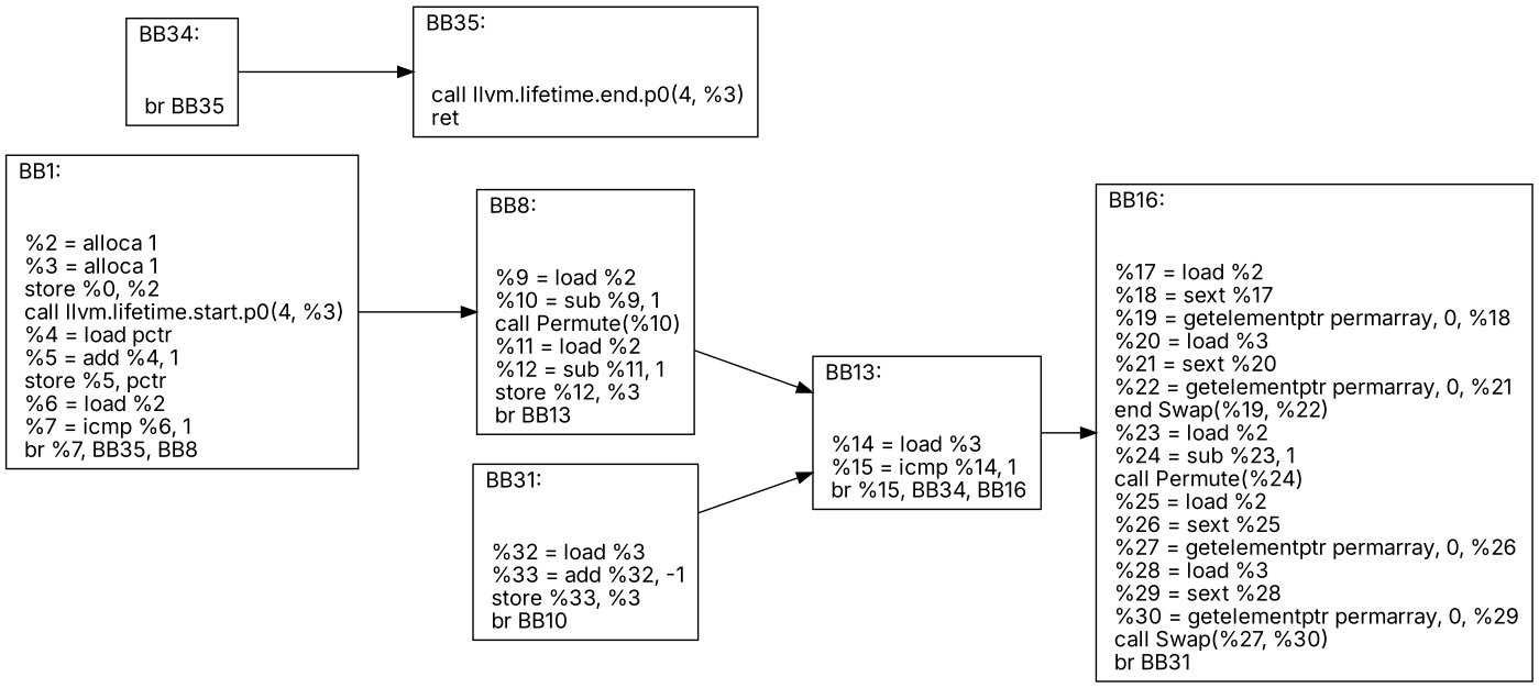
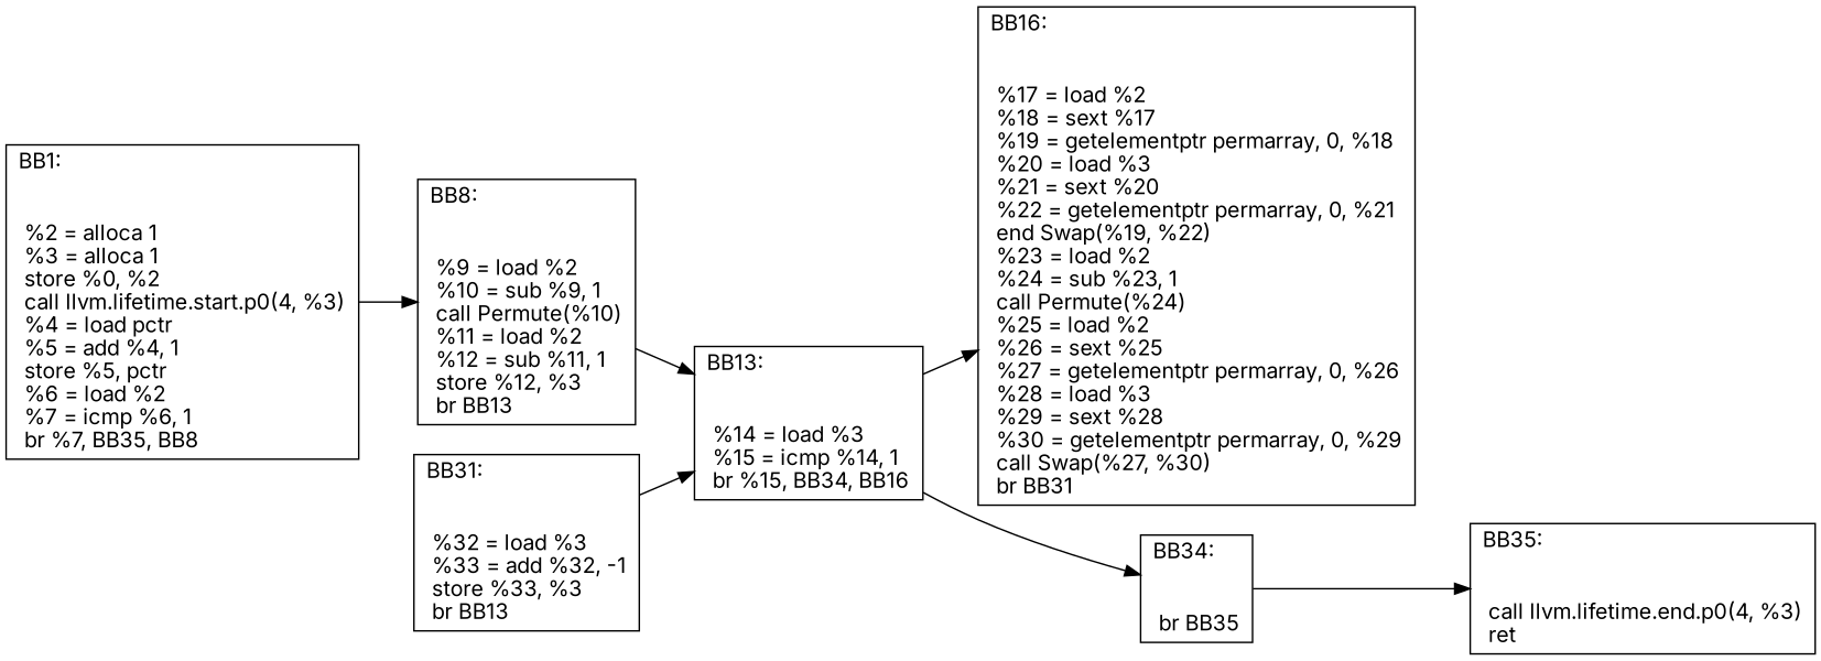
  digraph {
    fontname=Inter
    rankdir=LR
    node [fontname=Inter shape=record]
    edge [fontname=Inter]
    n1 [label="{BB1:\l\l\n	 %2 = alloca  1\l	 %3 = alloca  1\l	 store  %0,  %2\l	 call llvm.lifetime.start.p0(4, %3)\l	 %4 = load  pctr\l	 %5 = add  %4,  1\l	 store  %5,  pctr\l	 %6 = load  %2\l	 %7 = icmp  %6,  1\l	 br %7, BB35, BB8\l	}"]
    n2 [label="{BB8:\l\l\n	 %9 = load  %2\l	 %10 = sub  %9,  1\l	 call Permute(%10)\l	 %11 = load  %2\l	 %12 = sub  %11,  1\l	 store  %12,  %3\l	 br BB13\l	}"]
    n3 [label="{BB13:\l\l\n	 %14 = load  %3\l	 %15 = icmp  %14,  1\l	 br %15, BB34, BB16\l	}"]
    n4 [label="{BB35:\l\l\n	 call llvm.lifetime.end.p0(4, %3)\l	 ret \l	}"]
    n5 [label="{BB16:\l\l\n	 %17 = load  %2\l	 %18 = sext  %17\l	 %19 = getelementptr  permarray,  0,  %18\l	 %20 = load  %3\l	 %21 = sext  %20\l	 %22 = getelementptr  permarray,  0,  %21\l	 end Swap(%19, %22)\l	 %23 = load  %2\l	 %24 = sub  %23,  1\l	 call Permute(%24)\l	 %25 = load  %2\l	 %26 = sext  %25\l	 %27 = getelementptr  permarray,  0,  %26\l	 %28 = load  %3\l	 %29 = sext  %28\l	 %30 = getelementptr  permarray,  0,  %29\l	 call Swap(%27, %30)\l	 br BB31\l	}"]
    n6 [label="{BB34:\l\l\n	 br BB35\l	}"]
-   n7 [label="{BB31:\l\l\n	 %32 = load  %3\l	 %33 = add  %32,  -1\l	 store  %33,  %3\l	 br BB10\l	}"]
+   n7 [label="{BB31:\l\l\n	 %32 = load  %3\l	 %33 = add  %32,  -1\l	 store  %33,  %3\l	 br BB13\l	}"]
    n1 -> n2
    n2 -> n3
    n3 -> n5
+   n3 -> n6
    n6 -> n4
    n7 -> n3
  }
